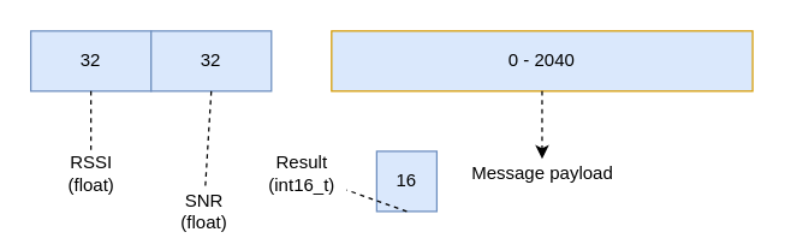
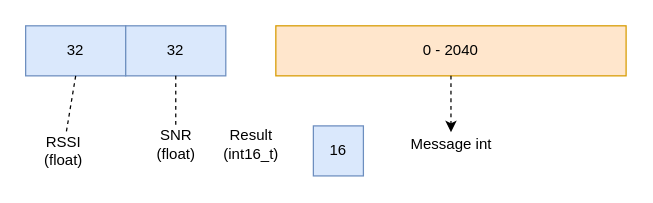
  <mxCell id="0" />
  <mxCell id="1" parent="0" />
  <mxCell id="2" value="32" style="rounded=0;whiteSpace=wrap;html=1;fillColor=#dae8fc;strokeColor=#6c8ebf;" parent="1" vertex="1"><mxGeometry x="20" y="20" width="80" height="40" as="geometry" /></mxCell>
  <mxCell id="3" value="32" style="rounded=0;whiteSpace=wrap;html=1;fillColor=#dae8fc;strokeColor=#6c8ebf;" parent="1" vertex="1"><mxGeometry x="100" y="20" width="80" height="40" as="geometry" /></mxCell>
- <mxCell id="4" value="0 - 2040" style="rounded=0;whiteSpace=wrap;html=1;fillColor=#dae8fc;strokeColor=#d79b00;" parent="1" vertex="1"><mxGeometry x="220" y="20" width="280" height="40" as="geometry" /></mxCell>
+ <mxCell id="4" value="0 - 2040" style="rounded=0;whiteSpace=wrap;html=1;fillColor=#ffe6cc;strokeColor=#d79b00;" parent="1" vertex="1"><mxGeometry x="220" y="20" width="280" height="40" as="geometry" /></mxCell>
  <mxCell id="5" value="16" style="rounded=0;whiteSpace=wrap;html=1;fillColor=#dae8fc;strokeColor=#6c8ebf;" parent="1" vertex="1"><mxGeometry x="250" y="100" width="40" height="40" as="geometry" /></mxCell>
  <mxCell id="6" value="Result&lt;br&gt;(int16_t)" style="text;html=1;align=center;verticalAlign=middle;resizable=0;points=[];autosize=1;" parent="1" vertex="1"><mxGeometry x="170" y="100" width="60" height="30" as="geometry" /></mxCell>
- <mxCell id="7" value="" style="endArrow=none;dashed=1;html=1;exitX=0.5;exitY=1;exitDx=0;exitDy=0;" parent="1" source="5" target="6" edge="1"><mxGeometry width="50" height="50" relative="1" as="geometry"><mxPoint x="280" y="300" as="sourcePoint" /><mxPoint x="330" y="250" as="targetPoint" /></mxGeometry></mxCell>
- <mxCell id="8" value="RSSI&lt;br&gt;(float)" style="text;html=1;align=center;verticalAlign=middle;resizable=0;points=[];autosize=1;" parent="1" vertex="1"><mxGeometry x="35" y="100" width="50" height="30" as="geometry" /></mxCell>
- <mxCell id="9" value="SNR&lt;br&gt;(float)" style="text;html=1;align=center;verticalAlign=middle;resizable=0;points=[];autosize=1;" parent="1" vertex="1"><mxGeometry x="110" y="125" width="50" height="30" as="geometry" /></mxCell>
- <mxCell id="10" value="Message payload" style="text;html=1;align=center;verticalAlign=middle;resizable=0;points=[];autosize=1;" parent="1" vertex="1"><mxGeometry x="305" y="105" width="110" height="20" as="geometry" /></mxCell>
+ <mxCell id="8" value="RSSI&lt;br&gt;(float)" style="text;html=1;align=center;verticalAlign=middle;resizable=0;points=[];autosize=1;" parent="1" vertex="1"><mxGeometry x="25" y="105" width="50" height="30" as="geometry" /></mxCell>
+ <mxCell id="9" value="SNR&lt;br&gt;(float)" style="text;html=1;align=center;verticalAlign=middle;resizable=0;points=[];autosize=1;" parent="1" vertex="1"><mxGeometry x="115" y="100" width="50" height="30" as="geometry" /></mxCell>
+ <mxCell id="10" value="Message int" style="text;html=1;align=center;verticalAlign=middle;resizable=0;points=[];autosize=1;" parent="1" vertex="1"><mxGeometry x="305" y="105" width="110" height="20" as="geometry" /></mxCell>
  <mxCell id="11" value="" style="endArrow=none;dashed=1;html=1;exitX=0.5;exitY=1;exitDx=0;exitDy=0;" parent="1" source="2" target="8" edge="1"><mxGeometry width="50" height="50" relative="1" as="geometry"><mxPoint x="280" y="300" as="sourcePoint" /><mxPoint x="330" y="250" as="targetPoint" /></mxGeometry></mxCell>
  <mxCell id="12" value="" style="endArrow=none;dashed=1;html=1;exitX=0.5;exitY=1;exitDx=0;exitDy=0;" parent="1" source="3" target="9" edge="1"><mxGeometry width="50" height="50" relative="1" as="geometry"><mxPoint x="280" y="300" as="sourcePoint" /><mxPoint x="330" y="250" as="targetPoint" /></mxGeometry></mxCell>
  <mxCell id="13" value="" style="endArrow=classic;dashed=1;html=1;exitX=0.5;exitY=1;exitDx=0;exitDy=0;" parent="1" source="4" target="10" edge="1"><mxGeometry width="50" height="50" relative="1" as="geometry"><mxPoint x="280" y="300" as="sourcePoint" /><mxPoint x="330" y="250" as="targetPoint" /></mxGeometry></mxCell>
